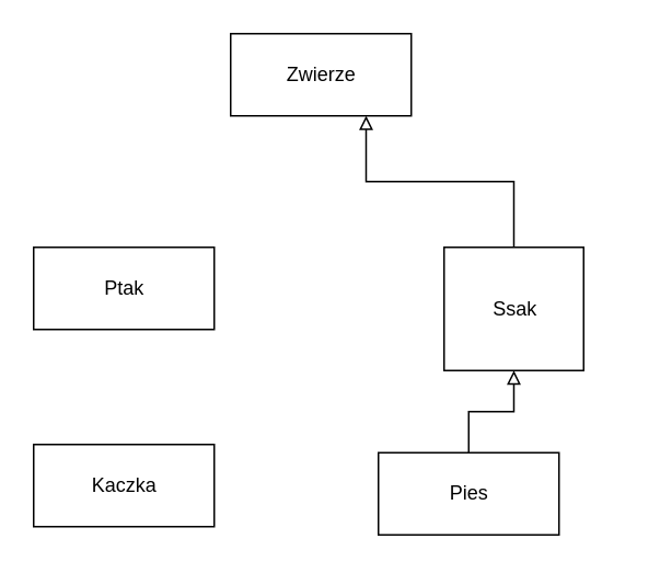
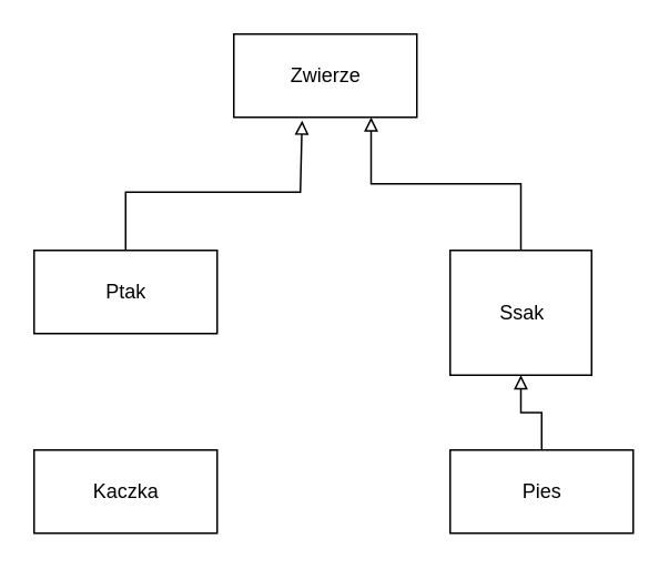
  <mxCell id="0" />
  <mxCell id="1" parent="0" />
  <mxCell id="2" value="Zwierze" style="html=1;" vertex="1" parent="1"><mxGeometry x="140" y="20" width="110" height="50" as="geometry" /></mxCell>
  <mxCell id="3" style="edgeStyle=orthogonalEdgeStyle;rounded=0;orthogonalLoop=1;jettySize=auto;html=1;exitX=0.5;exitY=0;exitDx=0;exitDy=0;entryX=0.75;entryY=1;entryDx=0;entryDy=0;endArrow=block;endFill=0;" edge="1" parent="1" source="4" target="2"><mxGeometry relative="1" as="geometry" /></mxCell>
  <mxCell id="4" value="Ssak" style="html=1;" vertex="1" parent="1"><mxGeometry x="270" y="150" width="85" height="75" as="geometry" /></mxCell>
+ <mxCell id="5" style="edgeStyle=orthogonalEdgeStyle;rounded=0;orthogonalLoop=1;jettySize=auto;html=1;exitX=0.5;exitY=0;exitDx=0;exitDy=0;entryX=0.373;entryY=1.04;entryDx=0;entryDy=0;entryPerimeter=0;endArrow=block;endFill=0;" edge="1" parent="1" source="6" target="2"><mxGeometry relative="1" as="geometry"><Array as="points"><mxPoint x="75" y="115" /><mxPoint x="180" y="115" /></Array></mxGeometry></mxCell>
  <mxCell id="6" value="Ptak" style="html=1;" vertex="1" parent="1"><mxGeometry x="20" y="150" width="110" height="50" as="geometry" /></mxCell>
  <mxCell id="7" style="edgeStyle=orthogonalEdgeStyle;rounded=0;orthogonalLoop=1;jettySize=auto;html=1;exitX=0.5;exitY=0;exitDx=0;exitDy=0;entryX=0.5;entryY=1;entryDx=0;entryDy=0;endArrow=block;endFill=0;" edge="1" parent="1" source="8" target="4"><mxGeometry relative="1" as="geometry" /></mxCell>
- <mxCell id="8" value="Pies" style="html=1;" vertex="1" parent="1"><mxGeometry x="230" y="275" width="110" height="50" as="geometry" /></mxCell>
+ <mxCell id="8" value="Pies" style="html=1;" vertex="1" parent="1"><mxGeometry x="270" y="270" width="110" height="50" as="geometry" /></mxCell>
  <mxCell id="9" value="Kaczka" style="html=1;" vertex="1" parent="1"><mxGeometry x="20" y="270" width="110" height="50" as="geometry" /></mxCell>
